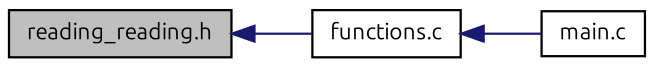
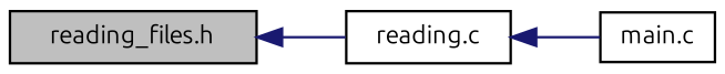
  digraph {
    fontname=Ubuntu
    rankdir=LR
    node [color=black fillcolor=white fontname=Ubuntu fontsize=10 shape=record style=filled]
    edge [color=midnightblue dir=back fontname=Ubuntu fontsize=10 labelfontname=Helvetica labelfontsize=10 style=solid]
-   n1 [fillcolor=grey75 fontcolor=black height=0.2 label="reading_reading.h" width=0.4]
-   n2 [height=0.2 label="functions.c" width=0.4]
+   n1 [fillcolor=grey75 fontcolor=black height=0.2 label="reading_files.h" width=0.4]
+   n2 [height=0.2 label="reading.c" width=0.4]
    n3 [height=0.2 label="main.c" width=0.4]
    n1 -> n2
    n2 -> n3
  }
